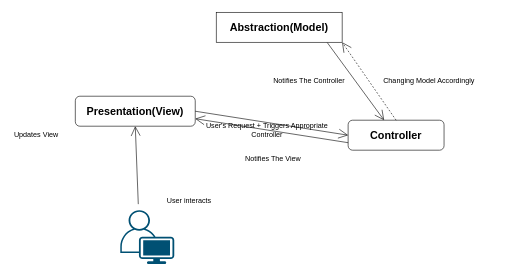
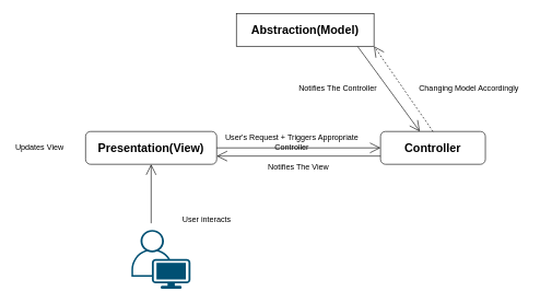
  <mxCell id="0" />
  <mxCell id="1" parent="0" />
- <mxCell id="2" value="&lt;span style=&quot;font-size: 18px;&quot;&gt;&lt;b&gt;Presentation(View)&lt;/b&gt;&lt;/span&gt;" style="rounded=1;whiteSpace=wrap;html=1;fillColor=none;" vertex="1" parent="1"><mxGeometry x="125" y="160" width="200" height="50" as="geometry" /></mxCell>
+ <mxCell id="2" value="&lt;span style=&quot;font-size: 18px;&quot;&gt;&lt;b&gt;Presentation(View)&lt;/b&gt;&lt;/span&gt;" style="rounded=1;whiteSpace=wrap;html=1;fillColor=none;" vertex="1" parent="1"><mxGeometry x="130" y="200" width="200" height="50" as="geometry" /></mxCell>
  <mxCell id="3" value="&lt;span style=&quot;font-size: 18px;&quot;&gt;&lt;b&gt;Controller&lt;/b&gt;&lt;/span&gt;" style="rounded=1;whiteSpace=wrap;html=1;fillColor=none;" vertex="1" parent="1"><mxGeometry x="580" y="200" width="160" height="50" as="geometry" /></mxCell>
  <mxCell id="4" value="&lt;span style=&quot;font-size: 18px;&quot;&gt;&lt;b&gt;Abstraction(Model)&lt;/b&gt;&lt;/span&gt;" style="whiteSpace=wrap;html=1;fillColor=none;rounded=0;" vertex="1" parent="1"><mxGeometry x="360" y="20" width="210" height="50" as="geometry" /></mxCell>
  <mxCell id="5" value="" style="points=[[0.35,0,0],[0.98,0.51,0],[1,0.71,0],[0.67,1,0],[0,0.795,0],[0,0.65,0]];verticalLabelPosition=bottom;sketch=0;html=1;verticalAlign=top;aspect=fixed;align=center;pointerEvents=1;shape=mxgraph.cisco19.user;fillColor=#005073;strokeColor=none;" vertex="1" parent="1"><mxGeometry x="200" y="350" width="90" height="90" as="geometry" /></mxCell>
  <mxCell id="6" value="" style="endArrow=open;html=1;rounded=0;endFill=0;bendable=0;endSize=14;entryX=0.5;entryY=1;entryDx=0;entryDy=0;" edge="1" parent="1" target="2"><mxGeometry width="50" height="50" relative="1" as="geometry"><mxPoint x="230" y="340" as="sourcePoint" /><mxPoint x="390" y="220" as="targetPoint" /></mxGeometry></mxCell>
  <mxCell id="7" value="" style="endArrow=open;html=1;rounded=0;endFill=0;bendable=0;endSize=14;entryX=0;entryY=0.5;entryDx=0;entryDy=0;exitX=1;exitY=0.5;exitDx=0;exitDy=0;" edge="1" parent="1" source="2" target="3"><mxGeometry width="50" height="50" relative="1" as="geometry"><mxPoint x="260" y="350" as="sourcePoint" /><mxPoint x="260" y="260" as="targetPoint" /></mxGeometry></mxCell>
  <mxCell id="8" value="" style="endArrow=open;html=1;rounded=0;endFill=0;bendable=0;endSize=14;entryX=1;entryY=1;entryDx=0;entryDy=0;exitX=0.5;exitY=0;exitDx=0;exitDy=0;dashed=1;" edge="1" parent="1" source="3" target="4"><mxGeometry width="50" height="50" relative="1" as="geometry"><mxPoint x="340" y="235" as="sourcePoint" /><mxPoint x="590" y="235" as="targetPoint" /></mxGeometry></mxCell>
  <mxCell id="9" value="User&amp;nbsp;interacts" style="text;html=1;align=center;verticalAlign=middle;whiteSpace=wrap;rounded=0;" vertex="1" parent="1"><mxGeometry x="270" y="320" width="90" height="30" as="geometry" /></mxCell>
  <mxCell id="10" value="User's Request + Triggers Appropriate Controller" style="text;html=1;align=center;verticalAlign=middle;whiteSpace=wrap;rounded=0;" vertex="1" parent="1"><mxGeometry x="340" y="202" width="210" height="30" as="geometry" /></mxCell>
  <mxCell id="11" value="Changing Model Accordingly" style="text;html=1;align=center;verticalAlign=middle;whiteSpace=wrap;rounded=0;rotation=0;" vertex="1" parent="1"><mxGeometry x="610" y="120" width="210" height="30" as="geometry" /></mxCell>
  <mxCell id="12" value="Updates View" style="text;html=1;align=center;verticalAlign=middle;whiteSpace=wrap;rounded=0;rotation=0;" vertex="1" parent="1"><mxGeometry x="20" y="210" width="80" height="30" as="geometry" /></mxCell>
  <mxCell id="13" value="" style="endArrow=open;html=1;rounded=0;endFill=0;bendable=0;endSize=14;entryX=1;entryY=0.75;entryDx=0;entryDy=0;exitX=0;exitY=0.75;exitDx=0;exitDy=0;" edge="1" parent="1" source="3" target="2"><mxGeometry width="50" height="50" relative="1" as="geometry"><mxPoint x="590" y="235" as="sourcePoint" /><mxPoint x="340" y="235" as="targetPoint" /></mxGeometry></mxCell>
- <mxCell id="14" value="Notifies The View" style="text;html=1;align=center;verticalAlign=middle;whiteSpace=wrap;rounded=0;" vertex="1" parent="1"><mxGeometry x="350" y="250" width="210" height="30" as="geometry" /></mxCell>
+ <mxCell id="14" value="Notifies The View" style="text;html=1;align=center;verticalAlign=middle;whiteSpace=wrap;rounded=0;" vertex="1" parent="1"><mxGeometry x="350" y="240" width="210" height="30" as="geometry" /></mxCell>
  <mxCell id="15" value="" style="endArrow=open;html=1;rounded=0;endFill=0;bendable=0;endSize=14;entryX=1;entryY=1;entryDx=0;entryDy=0;exitX=0.882;exitY=1.011;exitDx=0;exitDy=0;exitPerimeter=0;" edge="1" parent="1" source="4"><mxGeometry width="50" height="50" relative="1" as="geometry"><mxPoint x="550" y="100" as="sourcePoint" /><mxPoint x="640" y="200" as="targetPoint" /></mxGeometry></mxCell>
  <mxCell id="16" value="Notifies The Controller" style="text;html=1;align=center;verticalAlign=middle;whiteSpace=wrap;rounded=0;" vertex="1" parent="1"><mxGeometry x="440" y="120" width="150" height="30" as="geometry" /></mxCell>
